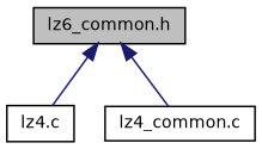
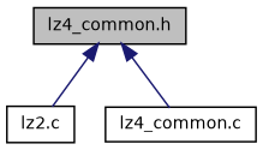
  digraph {
    node [color=black fillcolor=white fontname=Helvetica fontsize=10 shape=record style=filled]
    edge [color=midnightblue dir=back fontname=Helvetica fontsize=10 labelfontname=Helvetica labelfontsize=10 style=solid]
-   n1 [fillcolor=grey75 fontcolor=black height=0.2 label="lz6_common.h" width=0.4]
-   n2 [height=0.2 label="lz4.c" width=0.4]
+   n1 [fillcolor=grey75 fontcolor=black height=0.2 label="lz4_common.h" width=0.4]
+   n2 [height=0.2 label="lz2.c" width=0.4]
    n3 [height=0.2 label="lz4_common.c" width=0.4]
    n1 -> n2
    n1 -> n3
  }
